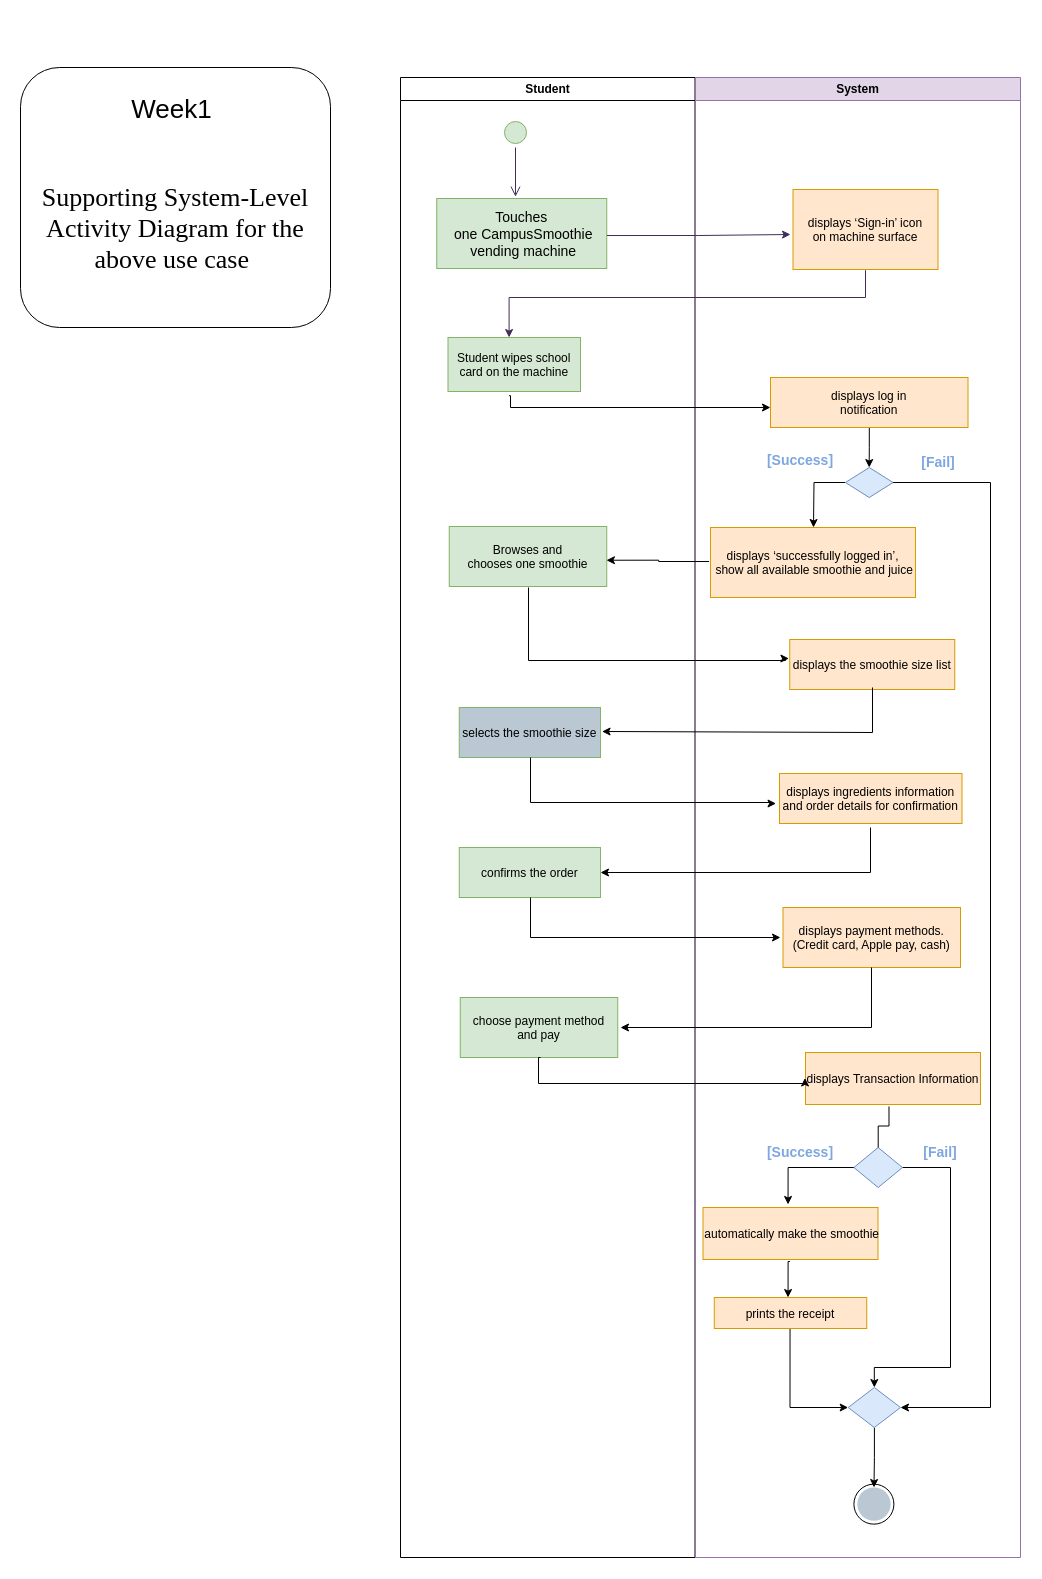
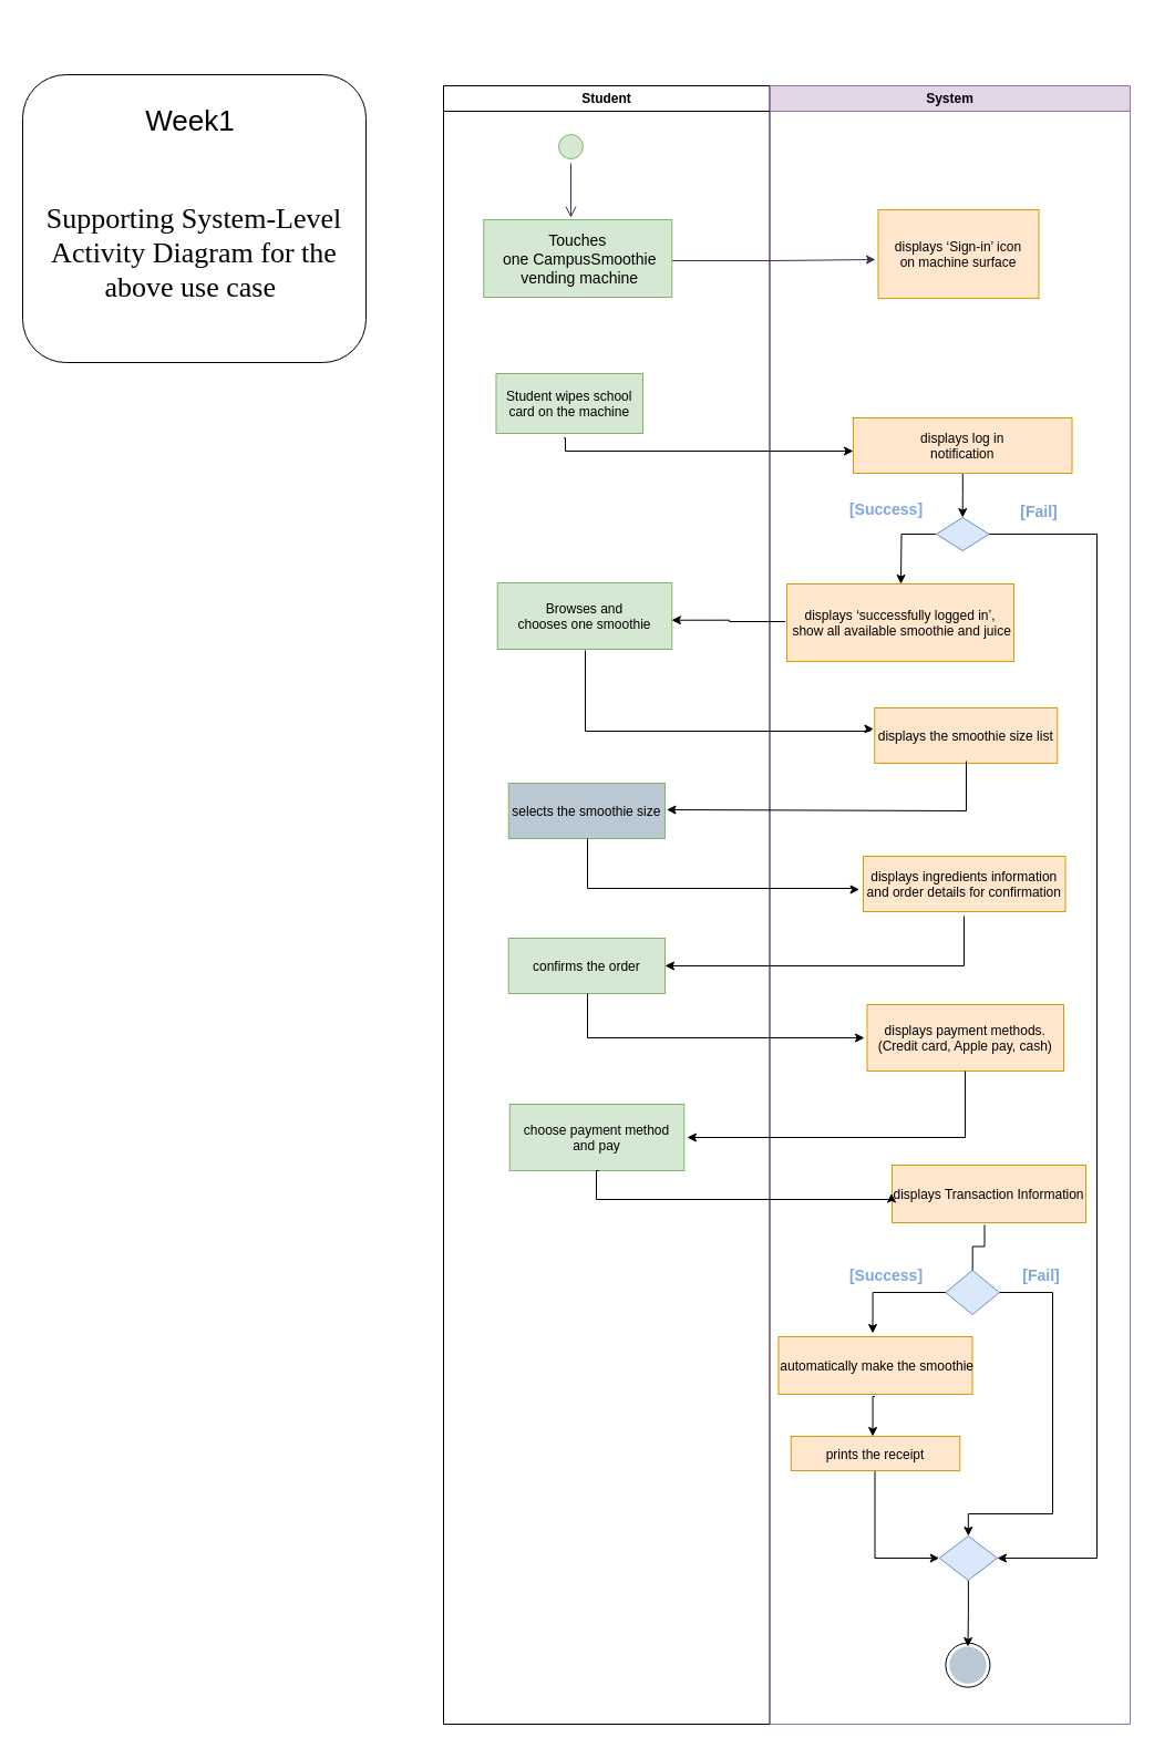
  <mxCell id="0" />
  <mxCell id="1" parent="0" />
  <mxCell id="2" value="Student" style="swimlane;whiteSpace=wrap" parent="1" vertex="1"><mxGeometry x="400" y="30" width="294.5" height="1480" as="geometry" /></mxCell>
  <mxCell id="3" value="" style="ellipse;shape=startState;fillColor=#d5e8d4;strokeColor=#82b366;" parent="2" vertex="1"><mxGeometry x="100" y="40" width="30" height="30" as="geometry" /></mxCell>
  <mxCell id="4" value="" style="edgeStyle=elbowEdgeStyle;elbow=horizontal;verticalAlign=bottom;endArrow=open;endSize=8;strokeColor=#432D57;endFill=1;rounded=0;fillColor=#76608a;entryX=0.469;entryY=-0.025;entryDx=0;entryDy=0;entryPerimeter=0;exitX=0.5;exitY=1;exitDx=0;exitDy=0;" parent="2" source="3" target="5" edge="1"><mxGeometry x="100" y="40" as="geometry"><mxPoint x="115" y="110" as="targetPoint" /><mxPoint x="116" y="71" as="sourcePoint" /></mxGeometry></mxCell>
  <mxCell id="5" value="Touches&#10; one CampusSmoothie&#10; vending machine" style="fontSize=14;fillColor=#d5e8d4;strokeColor=#82b366;" parent="2" vertex="1"><mxGeometry x="36.25" y="121" width="170" height="70" as="geometry" /></mxCell>
  <mxCell id="6" value="Student wipes school &#10;card on the machine" style="fillColor=#d5e8d4;strokeColor=#82b366;" parent="2" vertex="1"><mxGeometry x="47.5" y="260" width="132.5" height="54" as="geometry" /></mxCell>
  <mxCell id="7" value="Browses and &#10;chooses one smoothie" style="fillColor=#d5e8d4;strokeColor=#82b366;" parent="2" vertex="1"><mxGeometry x="48.75" y="449" width="157.5" height="60" as="geometry" /></mxCell>
  <mxCell id="8" value="choose payment method &#10;and pay" style="fillColor=#d5e8d4;strokeColor=#82b366;" parent="2" vertex="1"><mxGeometry x="59.75" y="920" width="157.5" height="60" as="geometry" /></mxCell>
  <mxCell id="9" value="selects the smoothie size" style="fillColor=#bac8d3;strokeColor=#82b366;" parent="2" vertex="1"><mxGeometry x="58.75" y="630" width="141.25" height="50" as="geometry" /></mxCell>
  <mxCell id="10" value="confirms the order" style="fillColor=#d5e8d4;strokeColor=#82b366;" parent="2" vertex="1"><mxGeometry x="58.75" y="770" width="141.25" height="50" as="geometry" /></mxCell>
  <mxCell id="11" value="System" style="swimlane;whiteSpace=wrap;fillColor=#e1d5e7;strokeColor=#9673a6;" parent="1" vertex="1"><mxGeometry x="695" y="30" width="325" height="1480" as="geometry" /></mxCell>
  <mxCell id="12" value="displays ‘Sign-in’ icon &#10;on machine surface" style="fillColor=#ffe6cc;strokeColor=#d79b00;" parent="11" vertex="1"><mxGeometry x="97.5" y="112" width="145" height="80" as="geometry" /></mxCell>
  <mxCell id="13" value="" style="edgeStyle=orthogonalEdgeStyle;rounded=0;orthogonalLoop=1;jettySize=auto;html=1;fontSize=14;" parent="11" source="14" target="27" edge="1"><mxGeometry relative="1" as="geometry" /></mxCell>
  <mxCell id="14" value="displays log in&#10;notification" style="fillColor=#ffe6cc;strokeColor=#d79b00;" parent="11" vertex="1"><mxGeometry x="75" y="300" width="197.5" height="50" as="geometry" /></mxCell>
  <mxCell id="15" value="displays payment methods.&#10;(Credit card, Apple pay, cash)" style="fillColor=#ffe6cc;strokeColor=#d79b00;" parent="11" vertex="1"><mxGeometry x="87.5" y="830" width="177.5" height="60" as="geometry" /></mxCell>
  <mxCell id="16" style="edgeStyle=orthogonalEdgeStyle;rounded=0;orthogonalLoop=1;jettySize=auto;html=1;fontSize=14;startArrow=none;entryX=0.486;entryY=-0.058;entryDx=0;entryDy=0;entryPerimeter=0;exitX=0;exitY=0.5;exitDx=0;exitDy=0;" parent="11" source="21" target="19" edge="1"><mxGeometry relative="1" as="geometry"><mxPoint x="114.7" y="1130" as="targetPoint" /></mxGeometry></mxCell>
  <mxCell id="17" value="displays Transaction Information" style="fillColor=#ffe6cc;strokeColor=#d79b00;" parent="11" vertex="1"><mxGeometry x="110" y="975" width="175" height="52" as="geometry" /></mxCell>
  <mxCell id="18" value="" style="edgeStyle=orthogonalEdgeStyle;rounded=0;orthogonalLoop=1;jettySize=auto;html=1;fontSize=14;fontColor=#7EA6E0;exitX=0.497;exitY=1.038;exitDx=0;exitDy=0;exitPerimeter=0;entryX=0.484;entryY=0;entryDx=0;entryDy=0;entryPerimeter=0;" parent="11" source="19" target="38" edge="1"><mxGeometry relative="1" as="geometry" /></mxCell>
  <mxCell id="19" value=" automatically make the smoothie" style="fillColor=#ffe6cc;strokeColor=#d79b00;" parent="11" vertex="1"><mxGeometry x="7.5" y="1130" width="175" height="52" as="geometry" /></mxCell>
  <mxCell id="20" style="edgeStyle=orthogonalEdgeStyle;rounded=0;orthogonalLoop=1;jettySize=auto;html=1;exitX=1;exitY=0.5;exitDx=0;exitDy=0;entryX=0.5;entryY=0;entryDx=0;entryDy=0;fontSize=14;fontColor=#7EA6E0;" parent="11" source="21" target="32" edge="1"><mxGeometry relative="1" as="geometry"><Array as="points"><mxPoint x="255" y="1090" /><mxPoint x="255" y="1290" /><mxPoint x="179" y="1290" /></Array></mxGeometry></mxCell>
  <mxCell id="21" value="" style="rhombus;fillColor=#dae8fc;strokeColor=#6c8ebf;" parent="11" vertex="1"><mxGeometry x="158.4" y="1070" width="48.5" height="40" as="geometry" /></mxCell>
  <mxCell id="22" value="" style="edgeStyle=orthogonalEdgeStyle;rounded=0;orthogonalLoop=1;jettySize=auto;html=1;fontSize=14;endArrow=none;exitX=0.477;exitY=1.038;exitDx=0;exitDy=0;exitPerimeter=0;" parent="11" source="17" target="21" edge="1"><mxGeometry relative="1" as="geometry"><mxPoint x="178" y="980" as="sourcePoint" /><mxPoint x="622.5" y="1140" as="targetPoint" /></mxGeometry></mxCell>
  <mxCell id="23" value="" style="ellipse;whiteSpace=wrap;html=1;aspect=fixed;fontSize=14;strokeColor=default;movable=1;resizable=1;rotatable=1;deletable=1;editable=1;connectable=1;" parent="11" vertex="1"><mxGeometry x="158.4" y="1406.65" width="40" height="40" as="geometry" /></mxCell>
  <mxCell id="24" value="displays ‘successfully logged in’,&#10; show all available smoothie and juice" style="fillColor=#ffe6cc;strokeColor=#d79b00;" parent="11" vertex="1"><mxGeometry x="15" y="450" width="205" height="70" as="geometry" /></mxCell>
  <mxCell id="25" style="edgeStyle=orthogonalEdgeStyle;rounded=0;orthogonalLoop=1;jettySize=auto;html=1;exitX=0;exitY=0.5;exitDx=0;exitDy=0;fontSize=14;fontColor=#7EA6E0;" parent="11" source="27" edge="1"><mxGeometry relative="1" as="geometry"><mxPoint x="118" y="450" as="targetPoint" /></mxGeometry></mxCell>
  <mxCell id="26" style="edgeStyle=orthogonalEdgeStyle;rounded=0;orthogonalLoop=1;jettySize=auto;html=1;exitX=1;exitY=0.5;exitDx=0;exitDy=0;entryX=1;entryY=0.5;entryDx=0;entryDy=0;fontSize=14;fontColor=#7EA6E0;" parent="11" source="27" target="32" edge="1"><mxGeometry relative="1" as="geometry"><Array as="points"><mxPoint x="295" y="405" /><mxPoint x="295" y="1330" /></Array></mxGeometry></mxCell>
  <mxCell id="27" value="" style="rhombus;fillColor=#dae8fc;strokeColor=#6c8ebf;" parent="11" vertex="1"><mxGeometry x="149.93" y="390" width="47.63" height="30" as="geometry" /></mxCell>
  <mxCell id="28" value="&lt;b&gt;&lt;font color=&quot;#7ea6e0&quot;&gt;[Success]&lt;/font&gt;&lt;/b&gt;" style="text;html=1;strokeColor=none;fillColor=none;align=center;verticalAlign=middle;whiteSpace=wrap;rounded=0;fontSize=14;" parent="11" vertex="1"><mxGeometry x="75" y="368" width="60" height="30" as="geometry" /></mxCell>
  <mxCell id="29" value="&lt;b&gt;&lt;font color=&quot;#7ea6e0&quot;&gt;[Fail]&lt;/font&gt;&lt;/b&gt;" style="text;html=1;strokeColor=none;fillColor=none;align=center;verticalAlign=middle;whiteSpace=wrap;rounded=0;fontSize=14;" parent="11" vertex="1"><mxGeometry x="212.5" y="370" width="60" height="30" as="geometry" /></mxCell>
  <mxCell id="30" value="&lt;b&gt;&lt;font color=&quot;#7ea6e0&quot;&gt;[Success]&lt;/font&gt;&lt;/b&gt;" style="text;html=1;strokeColor=none;fillColor=none;align=center;verticalAlign=middle;whiteSpace=wrap;rounded=0;fontSize=14;" parent="11" vertex="1"><mxGeometry x="75" y="1060" width="60" height="30" as="geometry" /></mxCell>
  <mxCell id="31" value="" style="edgeStyle=orthogonalEdgeStyle;rounded=0;orthogonalLoop=1;jettySize=auto;html=1;fontSize=14;fontColor=#7EA6E0;entryX=0.5;entryY=0;entryDx=0;entryDy=0;" parent="11" source="32" target="34" edge="1"><mxGeometry relative="1" as="geometry"><mxPoint x="178" y="1370" as="targetPoint" /></mxGeometry></mxCell>
  <mxCell id="32" value="" style="rhombus;fillColor=#dae8fc;strokeColor=#6c8ebf;" parent="11" vertex="1"><mxGeometry x="152.68" y="1310" width="52.32" height="40" as="geometry" /></mxCell>
  <mxCell id="33" value="&lt;b&gt;&lt;font color=&quot;#7ea6e0&quot;&gt;[Fail]&lt;/font&gt;&lt;/b&gt;" style="text;html=1;strokeColor=none;fillColor=none;align=center;verticalAlign=middle;whiteSpace=wrap;rounded=0;fontSize=14;rotation=0;" parent="11" vertex="1"><mxGeometry x="215" y="1060" width="60" height="30" as="geometry" /></mxCell>
  <mxCell id="34" value="" style="ellipse;whiteSpace=wrap;html=1;aspect=fixed;fontSize=14;strokeColor=none;fillColor=#bac8d3;movable=1;resizable=1;rotatable=1;deletable=1;editable=1;connectable=1;" parent="11" vertex="1"><mxGeometry x="161.85" y="1410" width="33.31" height="33.31" as="geometry" /></mxCell>
  <mxCell id="35" value="displays the smoothie size list" style="fillColor=#ffe6cc;strokeColor=#d79b00;" parent="11" vertex="1"><mxGeometry x="94.25" y="562" width="165" height="50" as="geometry" /></mxCell>
  <mxCell id="36" value="displays ingredients information &#10;and order details for confirmation" style="fillColor=#ffe6cc;strokeColor=#d79b00;" parent="11" vertex="1"><mxGeometry x="84" y="696" width="182.5" height="50" as="geometry" /></mxCell>
  <mxCell id="37" style="edgeStyle=orthogonalEdgeStyle;rounded=0;orthogonalLoop=1;jettySize=auto;html=1;entryX=0;entryY=0.5;entryDx=0;entryDy=0;fontSize=14;fontColor=#7EA6E0;exitX=0.497;exitY=1;exitDx=0;exitDy=0;exitPerimeter=0;" parent="11" source="38" target="32" edge="1"><mxGeometry relative="1" as="geometry" /></mxCell>
  <mxCell id="38" value="prints the receipt" style="fillColor=#ffe6cc;strokeColor=#d79b00;" parent="11" vertex="1"><mxGeometry x="18.75" y="1220" width="152.5" height="31" as="geometry" /></mxCell>
  <mxCell id="39" style="edgeStyle=orthogonalEdgeStyle;rounded=0;orthogonalLoop=1;jettySize=auto;html=1;fontSize=14;fillColor=#76608a;strokeColor=#432D57;exitX=1.001;exitY=0.529;exitDx=0;exitDy=0;exitPerimeter=0;" parent="1" source="5" edge="1"><mxGeometry relative="1" as="geometry"><mxPoint x="620" y="287" as="sourcePoint" /><mxPoint x="790" y="187" as="targetPoint" /></mxGeometry></mxCell>
  <mxCell id="40" style="edgeStyle=orthogonalEdgeStyle;rounded=0;orthogonalLoop=1;jettySize=auto;html=1;fontSize=14;exitX=0.461;exitY=1.077;exitDx=0;exitDy=0;exitPerimeter=0;" parent="1" source="6" edge="1"><mxGeometry relative="1" as="geometry"><mxPoint x="530" y="345" as="sourcePoint" /><mxPoint x="770" y="360" as="targetPoint" /><Array as="points"><mxPoint x="510" y="348" /><mxPoint x="510" y="360" /></Array></mxGeometry></mxCell>
  <mxCell id="41" value="" style="edgeStyle=orthogonalEdgeStyle;rounded=0;orthogonalLoop=1;jettySize=auto;html=1;fontSize=14;fontColor=#7EA6E0;exitX=-0.007;exitY=0.486;exitDx=0;exitDy=0;exitPerimeter=0;entryX=0.998;entryY=0.562;entryDx=0;entryDy=0;entryPerimeter=0;" parent="1" source="24" target="7" edge="1"><mxGeometry relative="1" as="geometry"><mxPoint x="610" y="510" as="targetPoint" /></mxGeometry></mxCell>
  <mxCell id="42" style="edgeStyle=orthogonalEdgeStyle;rounded=0;orthogonalLoop=1;jettySize=auto;html=1;fontSize=14;fontColor=#7EA6E0;entryX=-0.005;entryY=0.38;entryDx=0;entryDy=0;entryPerimeter=0;" parent="1" target="35" edge="1"><mxGeometry relative="1" as="geometry"><mxPoint x="528" y="540" as="sourcePoint" /><Array as="points"><mxPoint x="528" y="613" /><mxPoint x="785" y="613" /><mxPoint x="785" y="611" /></Array></mxGeometry></mxCell>
  <mxCell id="43" style="edgeStyle=orthogonalEdgeStyle;rounded=0;orthogonalLoop=1;jettySize=auto;html=1;fontSize=14;fontColor=#7EA6E0;entryX=1.011;entryY=0.48;entryDx=0;entryDy=0;entryPerimeter=0;" parent="1" target="9" edge="1"><mxGeometry relative="1" as="geometry"><mxPoint x="872" y="640" as="sourcePoint" /><Array as="points"><mxPoint x="872" y="685" /></Array></mxGeometry></mxCell>
  <mxCell id="44" style="edgeStyle=orthogonalEdgeStyle;rounded=0;orthogonalLoop=1;jettySize=auto;html=1;fontSize=14;fontColor=#7EA6E0;entryX=-0.019;entryY=0.6;entryDx=0;entryDy=0;entryPerimeter=0;" parent="1" target="36" edge="1"><mxGeometry relative="1" as="geometry"><mxPoint x="530" y="710" as="sourcePoint" /><Array as="points"><mxPoint x="530" y="755" /><mxPoint x="772" y="755" /></Array></mxGeometry></mxCell>
  <mxCell id="45" style="edgeStyle=orthogonalEdgeStyle;rounded=0;orthogonalLoop=1;jettySize=auto;html=1;fontSize=14;fontColor=#7EA6E0;" parent="1" edge="1"><mxGeometry relative="1" as="geometry"><mxPoint x="870" y="780" as="sourcePoint" /><mxPoint x="600" y="825" as="targetPoint" /><Array as="points"><mxPoint x="870" y="825" /></Array></mxGeometry></mxCell>
  <mxCell id="46" style="edgeStyle=orthogonalEdgeStyle;rounded=0;orthogonalLoop=1;jettySize=auto;html=1;fontSize=14;fontColor=#7EA6E0;" parent="1" edge="1"><mxGeometry relative="1" as="geometry"><mxPoint x="530" y="850" as="sourcePoint" /><mxPoint x="780" y="890" as="targetPoint" /><Array as="points"><mxPoint x="530" y="890" /></Array></mxGeometry></mxCell>
  <mxCell id="47" style="edgeStyle=orthogonalEdgeStyle;rounded=0;orthogonalLoop=1;jettySize=auto;html=1;fontSize=14;fontColor=#7EA6E0;" parent="1" edge="1"><mxGeometry relative="1" as="geometry"><mxPoint x="871" y="920" as="sourcePoint" /><mxPoint x="620" y="980" as="targetPoint" /><Array as="points"><mxPoint x="871" y="980" /></Array></mxGeometry></mxCell>
  <mxCell id="48" style="edgeStyle=orthogonalEdgeStyle;rounded=0;orthogonalLoop=1;jettySize=auto;html=1;fontSize=14;fontColor=#7EA6E0;entryX=-0.003;entryY=0.49;entryDx=0;entryDy=0;entryPerimeter=0;" parent="1" target="17" edge="1"><mxGeometry relative="1" as="geometry"><mxPoint x="540" y="1010" as="sourcePoint" /><mxPoint x="780" y="1036" as="targetPoint" /><Array as="points"><mxPoint x="538" y="1010" /><mxPoint x="538" y="1036" /></Array></mxGeometry></mxCell>
- <mxCell id="49" style="edgeStyle=orthogonalEdgeStyle;rounded=0;orthogonalLoop=1;jettySize=auto;html=1;fontSize=14;exitX=0.5;exitY=1.009;exitDx=0;exitDy=0;exitPerimeter=0;fillColor=#76608a;strokeColor=#432D57;entryX=0.461;entryY=0;entryDx=0;entryDy=0;entryPerimeter=0;" parent="1" source="12" target="6" edge="1"><mxGeometry relative="1" as="geometry"><mxPoint x="530" y="280" as="targetPoint" /><Array as="points"><mxPoint x="865" y="250" /><mxPoint x="509" y="250" /></Array></mxGeometry></mxCell>
  <mxCell id="50" value="&lt;font style=&quot;font-size: 26px;&quot;&gt;&lt;br&gt;  &lt;br&gt; &lt;br&gt; Week1&amp;nbsp;&lt;br&gt;  &lt;/font&gt;&lt;div style=&quot;font-size: 26px;&quot; title=&quot;Page 6&quot; class=&quot;page&quot;&gt;&lt;div style=&quot;&quot; class=&quot;layoutArea&quot;&gt;&lt;div class=&quot;column&quot;&gt;&lt;font style=&quot;font-size: 26px;&quot;&gt;&lt;br&gt;     &lt;/font&gt;&lt;p&gt;&lt;span style=&quot;font-family: Calibri;&quot;&gt;&lt;font style=&quot;font-size: 26px;&quot;&gt;Supporting System-Level Activity Diagram for the above use case&amp;nbsp;&lt;/font&gt;&lt;/span&gt;&lt;/p&gt;&lt;font style=&quot;font-size: 26px;&quot;&gt;&lt;br&gt;    &lt;/font&gt;&lt;/div&gt;&lt;font style=&quot;font-size: 26px;&quot;&gt;&lt;br&gt;   &lt;/font&gt;&lt;/div&gt;&lt;br&gt;  &lt;/div&gt;" style="rounded=1;whiteSpace=wrap;html=1;" vertex="1" parent="1"><mxGeometry x="20" y="20" width="310" height="260" as="geometry" /></mxCell>
